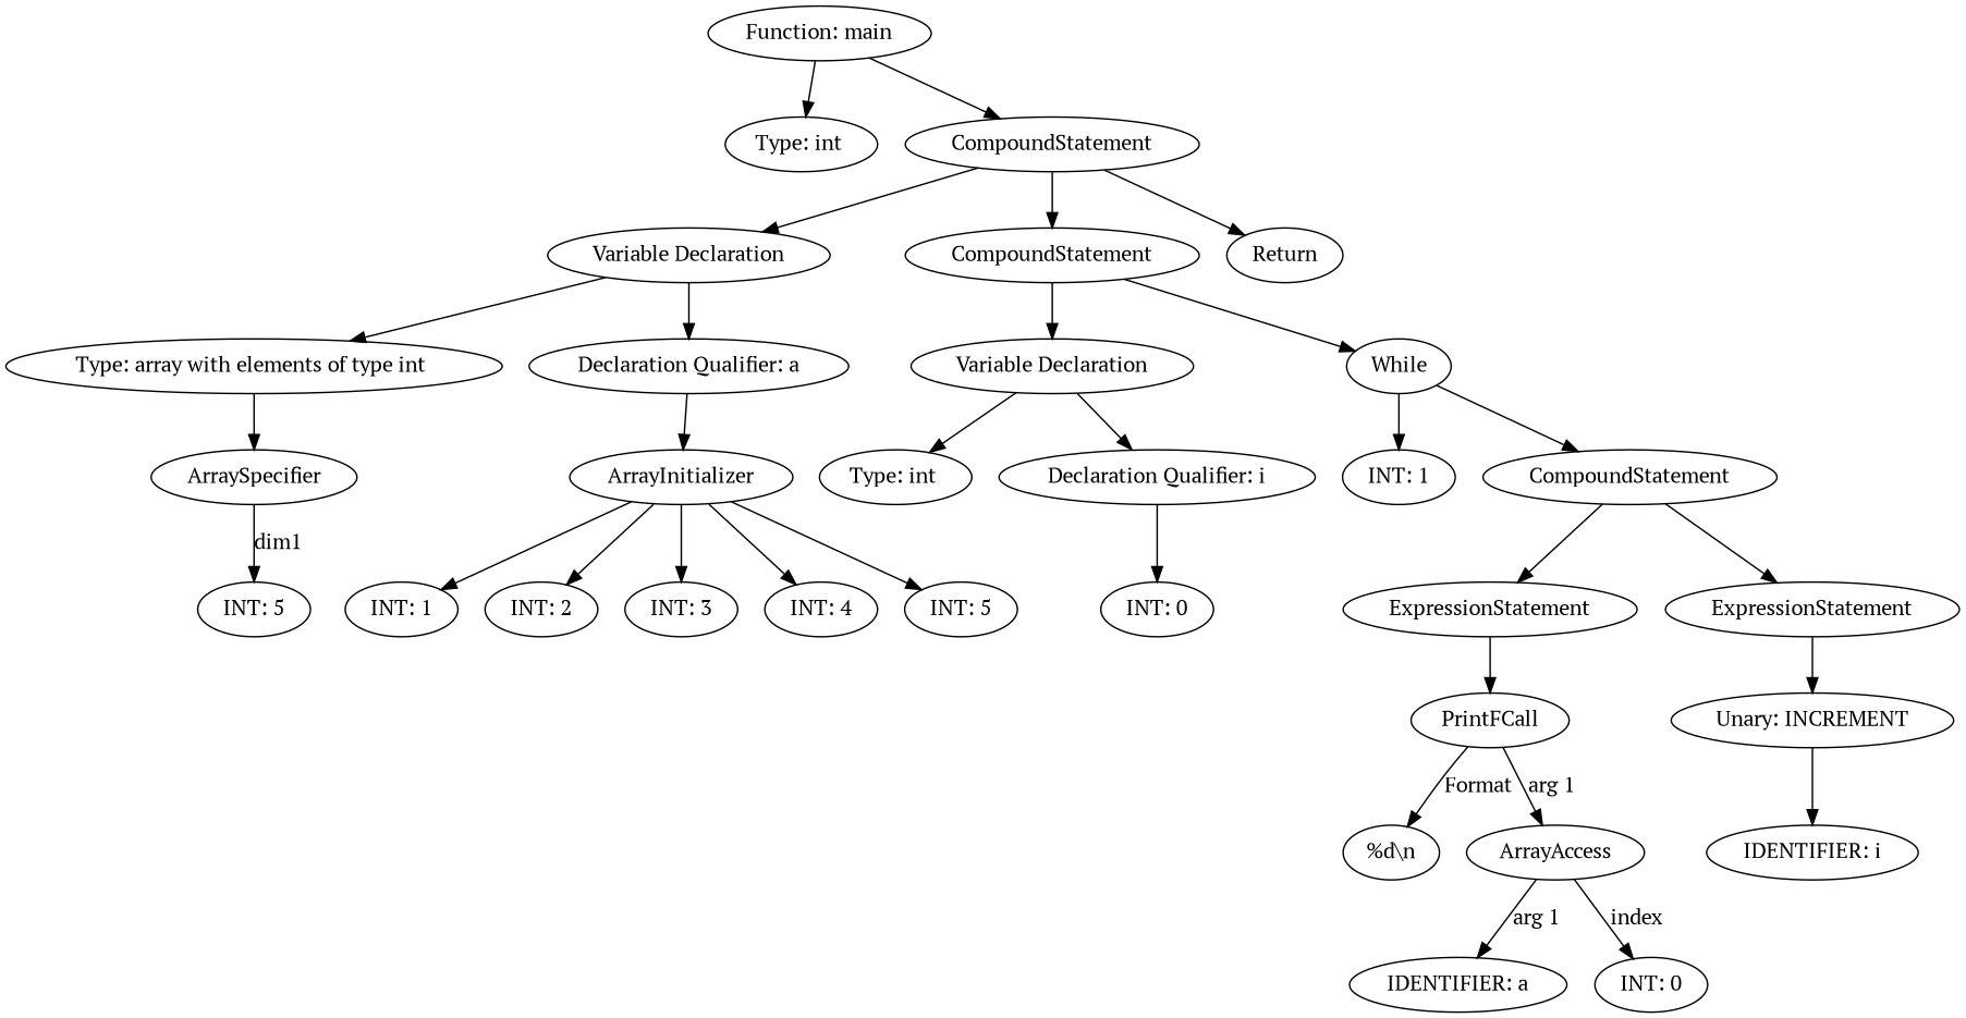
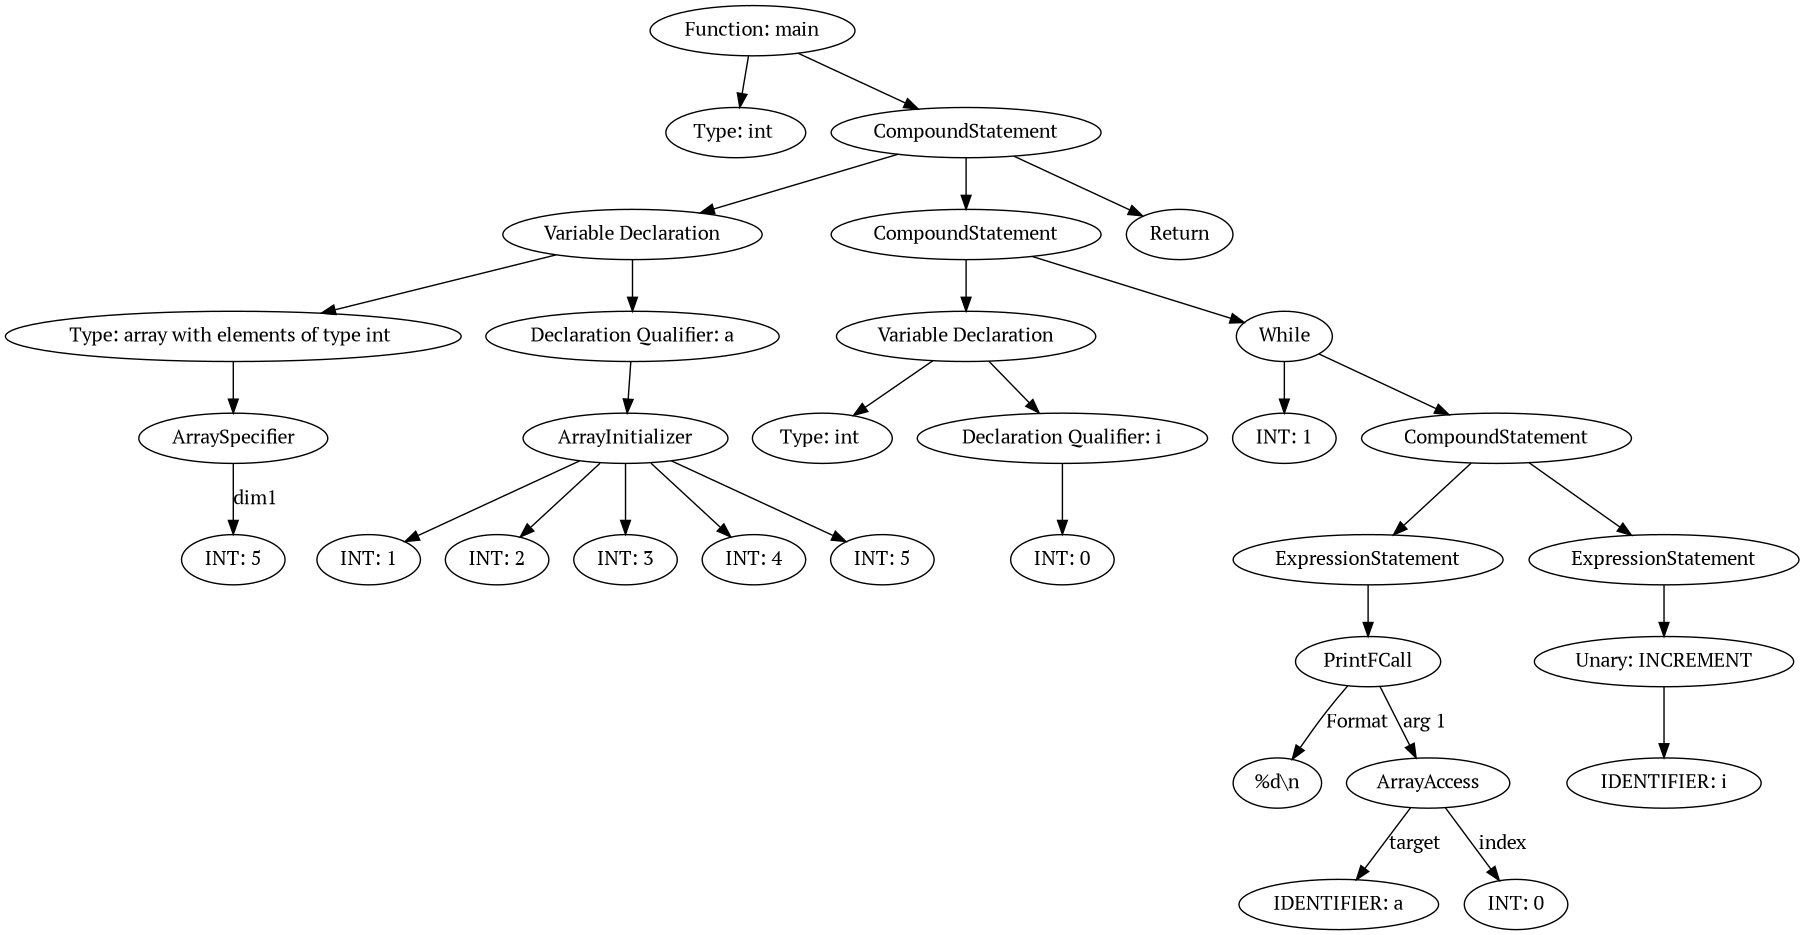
  digraph {
    fontname="PT Serif"
    node [fontname="PT Serif"]
    edge [fontname="PT Serif"]
    n1 [label="Function: main"]
    n2 [label="Type: int "]
    n3 [label=CompoundStatement]
    n4 [label="Variable Declaration"]
    n5 [label=CompoundStatement]
    n6 [label=Return]
    n7 [label="Type: array with elements of type int "]
    n8 [label="Declaration Qualifier: a"]
    n9 [label="Variable Declaration"]
    n10 [label=While]
    n11 [label=ArraySpecifier]
    n12 [label=ArrayInitializer]
    n13 [label="INT: 5"]
    n14 [label="INT: 1"]
    n15 [label="INT: 2"]
    n16 [label="INT: 3"]
    n17 [label="INT: 4"]
    n18 [label="INT: 5"]
    n19 [label="Type: int "]
    n20 [label="Declaration Qualifier: i"]
    n21 [label="INT: 1"]
    n22 [label=CompoundStatement]
    n23 [label="INT: 0"]
    n24 [label=ExpressionStatement]
    n25 [label=ExpressionStatement]
    n26 [label=PrintFCall]
    n27 [label="Unary: INCREMENT"]
    n28 [label="%d\\n"]
    n29 [label=ArrayAccess]
    n30 [label="IDENTIFIER: a"]
    n31 [label="INT: 0"]
    n32 [label="IDENTIFIER: i"]
    n1 -> n2
    n1 -> n3
    n3 -> n4
    n3 -> n5
    n3 -> n6
    n4 -> n7
    n4 -> n8
    n5 -> n9
    n5 -> n10
    n7 -> n11
    n8 -> n12
    n9 -> n19
    n9 -> n20
    n10 -> n21
    n10 -> n22
    n11 -> n13 [label=dim1]
    n12 -> n14
    n12 -> n15
    n12 -> n16
    n12 -> n17
    n12 -> n18
    n20 -> n23
    n22 -> n24
    n22 -> n25
    n24 -> n26
    n25 -> n27
    n26 -> n28 [label=Format]
    n26 -> n29 [label="arg 1"]
    n27 -> n32
-   n29 -> n30 [label="arg 1"]
+   n29 -> n30 [label=target]
    n29 -> n31 [label=index]
  }
